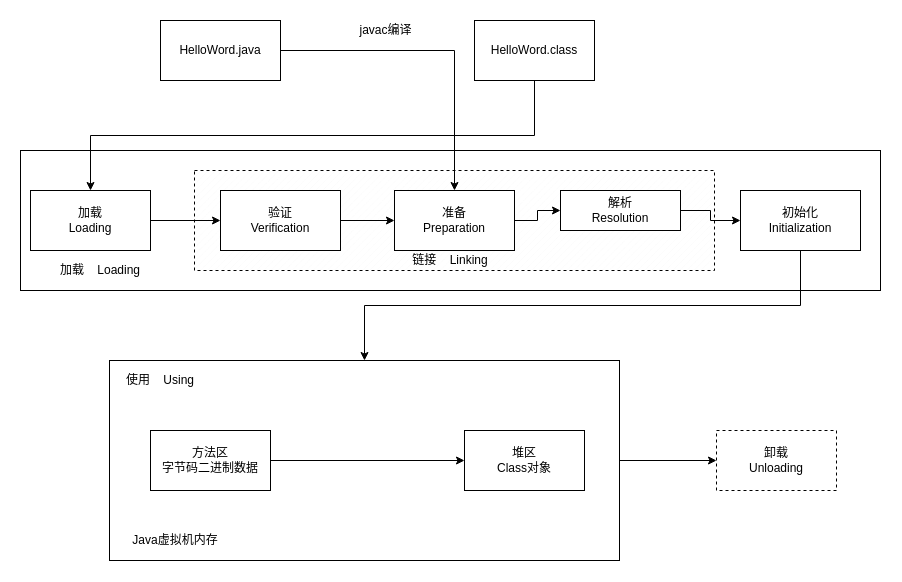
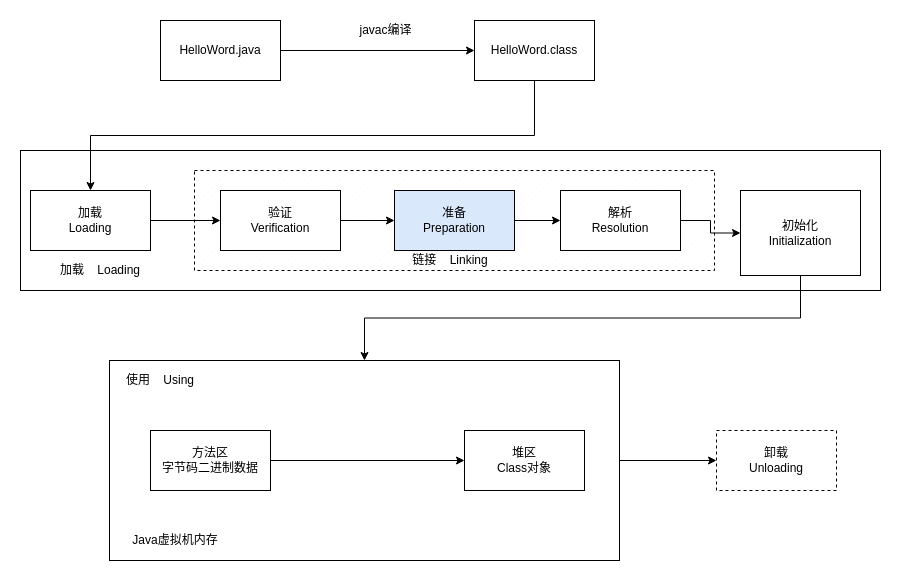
  <mxCell id="0" />
  <mxCell id="1" parent="0" />
  <mxCell id="2" value="" style="rounded=0;whiteSpace=wrap;html=1;noLabel=1;fontColor=none;textOpacity=0;fillColor=none;" vertex="1" parent="1"><mxGeometry y="150" width="860" height="140" as="geometry" x="20" /></mxCell>
  <mxCell id="3" value="" style="verticalLabelPosition=bottom;verticalAlign=top;html=1;shape=mxgraph.basic.patternFillRect;fillStyle=diag;step=5;fillStrokeWidth=0.2;fillStrokeColor=#dddddd;labelBorderColor=#000000;noLabel=1;fontColor=none;labelBackgroundColor=none;textOpacity=0;fillColor=none;dashed=1;strokeWidth=1;" vertex="1" parent="1"><mxGeometry x="194" y="170" width="520" height="100" as="geometry" /></mxCell>
- <mxCell id="4" style="edgeStyle=orthogonalEdgeStyle;rounded=0;orthogonalLoop=1;jettySize=auto;html=1;exitX=1;exitY=0.5;exitDx=0;exitDy=0;" edge="1" parent="1" source="5" target="14"><mxGeometry relative="1" as="geometry" /></mxCell>
+ <mxCell id="4" style="edgeStyle=orthogonalEdgeStyle;rounded=0;orthogonalLoop=1;jettySize=auto;html=1;exitX=1;exitY=0.5;exitDx=0;exitDy=0;" edge="1" parent="1" source="5" target="7"><mxGeometry relative="1" as="geometry" /></mxCell>
  <mxCell id="5" value="HelloWord.java" style="rounded=0;whiteSpace=wrap;html=1;" vertex="1" parent="1"><mxGeometry x="160" y="20" width="120" height="60" as="geometry" /></mxCell>
  <mxCell id="6" style="edgeStyle=orthogonalEdgeStyle;rounded=0;orthogonalLoop=1;jettySize=auto;html=1;exitX=0.5;exitY=1;exitDx=0;exitDy=0;entryX=0.5;entryY=0;entryDx=0;entryDy=0;" edge="1" parent="1" source="7" target="10"><mxGeometry relative="1" as="geometry" /></mxCell>
  <mxCell id="7" value="HelloWord.class" style="rounded=0;whiteSpace=wrap;html=1;" vertex="1" parent="1"><mxGeometry x="474" y="20" width="120" height="60" as="geometry" /></mxCell>
  <mxCell id="8" value="javac编译" style="text;html=1;align=center;verticalAlign=middle;resizable=0;points=[];autosize=1;strokeColor=none;" vertex="1" parent="1"><mxGeometry x="350" y="20" width="70" height="20" as="geometry" /></mxCell>
  <mxCell id="9" style="edgeStyle=orthogonalEdgeStyle;rounded=0;orthogonalLoop=1;jettySize=auto;html=1;exitX=1;exitY=0.5;exitDx=0;exitDy=0;entryX=0;entryY=0.5;entryDx=0;entryDy=0;" edge="1" parent="1" source="10" target="12"><mxGeometry relative="1" as="geometry" /></mxCell>
  <mxCell id="10" value="加载&lt;br&gt;Loading" style="rounded=0;whiteSpace=wrap;html=1;" vertex="1" parent="1"><mxGeometry x="30" y="190" width="120" height="60" as="geometry" /></mxCell>
  <mxCell id="11" value="" style="edgeStyle=orthogonalEdgeStyle;rounded=0;orthogonalLoop=1;jettySize=auto;html=1;" edge="1" parent="1" source="12" target="14"><mxGeometry relative="1" as="geometry" /></mxCell>
  <mxCell id="12" value="验证&lt;br&gt;Verification" style="rounded=0;whiteSpace=wrap;html=1;" vertex="1" parent="1"><mxGeometry x="220" y="190" width="120" height="60" as="geometry" /></mxCell>
  <mxCell id="13" value="" style="edgeStyle=orthogonalEdgeStyle;rounded=0;orthogonalLoop=1;jettySize=auto;html=1;" edge="1" parent="1" source="14" target="16"><mxGeometry relative="1" as="geometry" /></mxCell>
- <mxCell id="14" value="准备&lt;br&gt;Preparation" style="rounded=0;whiteSpace=wrap;html=1;" vertex="1" parent="1"><mxGeometry x="394" y="190" width="120" height="60" as="geometry" /></mxCell>
+ <mxCell id="14" value="准备&lt;br&gt;Preparation" style="rounded=0;whiteSpace=wrap;html=1;fillColor=#dae8fc;" vertex="1" parent="1"><mxGeometry x="394" y="190" width="120" height="60" as="geometry" /></mxCell>
  <mxCell id="15" value="" style="edgeStyle=orthogonalEdgeStyle;rounded=0;orthogonalLoop=1;jettySize=auto;html=1;" edge="1" parent="1" source="16" target="18"><mxGeometry relative="1" as="geometry" /></mxCell>
- <mxCell id="16" value="解析&lt;br&gt;Resolution" style="rounded=0;whiteSpace=wrap;html=1;" vertex="1" parent="1"><mxGeometry x="560" y="190" width="120" height="40" as="geometry" /></mxCell>
+ <mxCell id="16" value="解析&lt;br&gt;Resolution" style="rounded=0;whiteSpace=wrap;html=1;" vertex="1" parent="1"><mxGeometry x="560" y="190" width="120" height="60" as="geometry" /></mxCell>
  <mxCell id="17" style="edgeStyle=orthogonalEdgeStyle;rounded=0;orthogonalLoop=1;jettySize=auto;html=1;exitX=0.5;exitY=1;exitDx=0;exitDy=0;fontColor=none;" edge="1" parent="1" source="18" target="23"><mxGeometry relative="1" as="geometry" /></mxCell>
- <mxCell id="18" value="初始化&lt;br&gt;Initialization" style="rounded=0;whiteSpace=wrap;html=1;" vertex="1" parent="1"><mxGeometry x="740" y="190" width="120" height="60" as="geometry" /></mxCell>
+ <mxCell id="18" value="初始化&lt;br&gt;Initialization" style="rounded=0;whiteSpace=wrap;html=1;" vertex="1" parent="1"><mxGeometry x="740" y="190" width="120" height="85" as="geometry" /></mxCell>
  <mxCell id="19" style="edgeStyle=orthogonalEdgeStyle;rounded=0;orthogonalLoop=1;jettySize=auto;html=1;fontColor=none;" edge="1" parent="1" source="20" target="21"><mxGeometry relative="1" as="geometry" /></mxCell>
  <mxCell id="20" value="方法区&lt;br&gt;字节码二进制数据" style="rounded=0;whiteSpace=wrap;html=1;fontColor=none;fillColor=none;" vertex="1" parent="1"><mxGeometry x="150" y="430" width="120" height="60" as="geometry" /></mxCell>
  <mxCell id="21" value="堆区&lt;br&gt;Class对象" style="rounded=0;whiteSpace=wrap;html=1;fontColor=none;fillColor=none;" vertex="1" parent="1"><mxGeometry x="464" y="430" width="120" height="60" as="geometry" /></mxCell>
  <mxCell id="22" style="edgeStyle=orthogonalEdgeStyle;rounded=0;orthogonalLoop=1;jettySize=auto;html=1;exitX=1;exitY=0.5;exitDx=0;exitDy=0;entryX=0;entryY=0.5;entryDx=0;entryDy=0;fontColor=none;" edge="1" parent="1" source="23" target="28"><mxGeometry relative="1" as="geometry" /></mxCell>
  <mxCell id="23" value="" style="rounded=0;whiteSpace=wrap;html=1;fontColor=none;fillColor=none;" vertex="1" parent="1"><mxGeometry x="109" y="360" width="510" height="200" as="geometry" /></mxCell>
  <mxCell id="24" value="Java虚拟机内存" style="text;html=1;strokeColor=none;fillColor=none;align=center;verticalAlign=middle;whiteSpace=wrap;rounded=0;fontColor=none;" vertex="1" parent="1"><mxGeometry x="110" y="530" width="130" height="20" as="geometry" /></mxCell>
  <mxCell id="25" value="链接&amp;nbsp; &amp;nbsp; Linking" style="text;html=1;strokeColor=none;fillColor=none;align=center;verticalAlign=middle;whiteSpace=wrap;rounded=0;fontColor=none;" vertex="1" parent="1"><mxGeometry x="365" y="250" width="170" height="20" as="geometry" /></mxCell>
  <mxCell id="26" value="加载&amp;nbsp; &amp;nbsp; Loading" style="text;html=1;strokeColor=none;fillColor=none;align=center;verticalAlign=middle;whiteSpace=wrap;rounded=0;fontColor=none;" vertex="1" parent="1"><mxGeometry y="260" width="160" height="20" as="geometry" x="20" /></mxCell>
  <mxCell id="27" value="使用&amp;nbsp; &amp;nbsp; Using" style="text;html=1;strokeColor=none;fillColor=none;align=center;verticalAlign=middle;whiteSpace=wrap;rounded=0;fontColor=none;" vertex="1" parent="1"><mxGeometry x="80" y="370" width="160" height="20" as="geometry" /></mxCell>
  <mxCell id="28" value="卸载&lt;br&gt;Unloading" style="rounded=0;whiteSpace=wrap;html=1;fontColor=none;fillColor=none;dashed=1;" vertex="1" parent="1"><mxGeometry x="716" y="430" width="120" height="60" as="geometry" /></mxCell>
